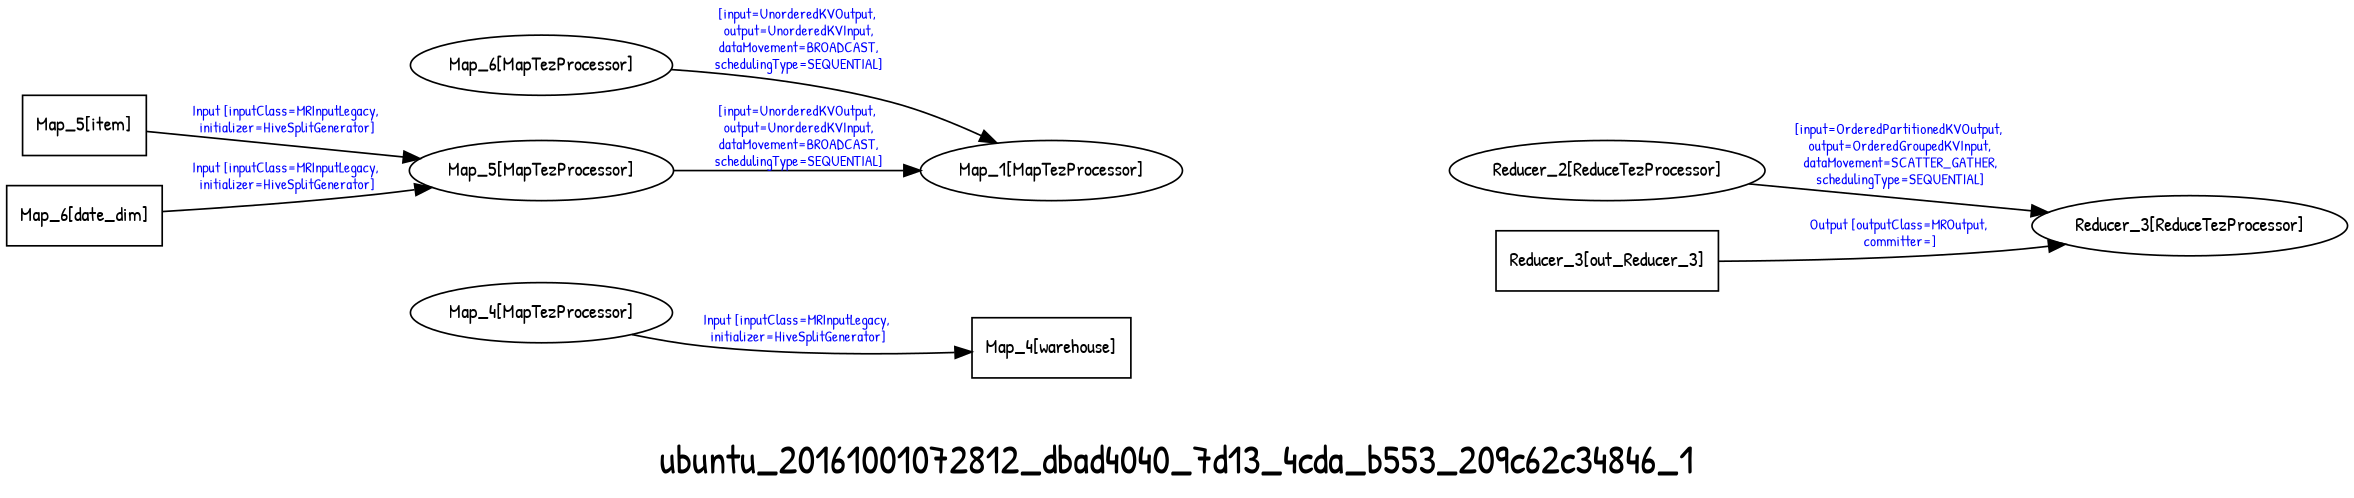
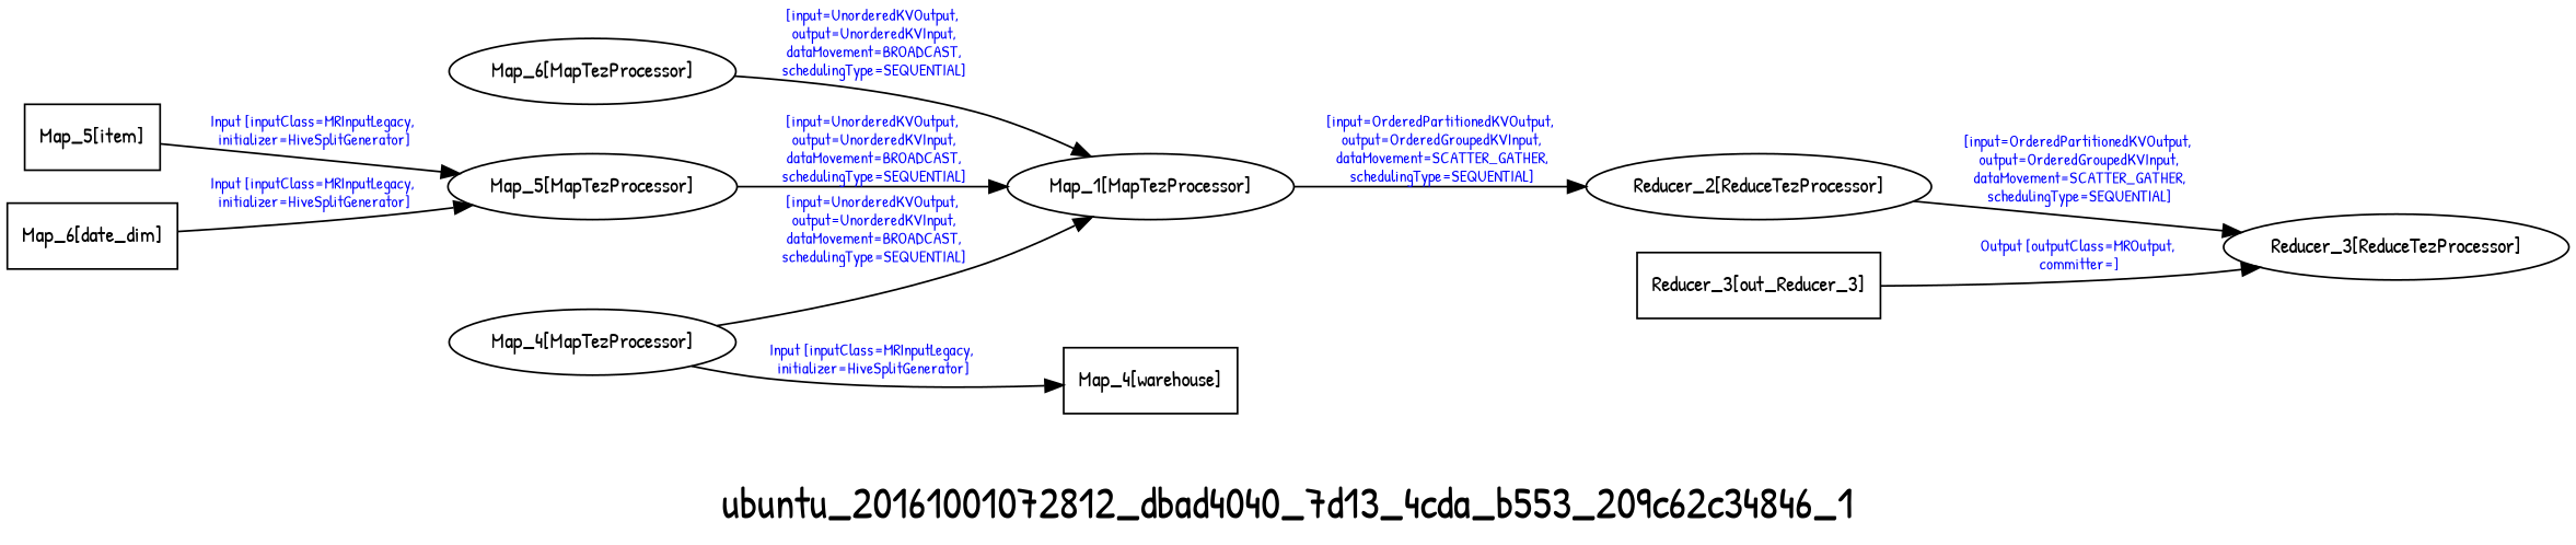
  digraph {
    fontname="Patrick Hand"
    fontsize=24
    label=ubuntu_20161001072812_dbad4040_7d13_4cda_b553_209c62c34846_1
    rankdir=LR
    node [fontname="Patrick Hand" fontsize=12]
    edge [fontcolor=blue fontname="Patrick Hand" fontsize=9]
    n1 [label="Map_5[item]" shape=box]
    n2 [label="Map_5[MapTezProcessor]"]
    n3 [label="Map_1[MapTezProcessor]"]
    n4 [label="Reducer_2[ReduceTezProcessor]"]
    n5 [label="Reducer_3[ReduceTezProcessor]"]
    n6 [label="Map_4[warehouse]" shape=box]
    n7 [label="Map_4[MapTezProcessor]"]
    n8 [label="Reducer_3[out_Reducer_3]" shape=box]
    n9 [label="Map_6[date_dim]" shape=box]
    n10 [label="Map_6[MapTezProcessor]"]
    n1 -> n2 [label="Input [inputClass=MRInputLegacy,\n initializer=HiveSplitGenerator]"]
    n2 -> n3 [label="[input=UnorderedKVOutput,\n output=UnorderedKVInput,\n dataMovement=BROADCAST,\n schedulingType=SEQUENTIAL]"]
+   n3 -> n4 [label="[input=OrderedPartitionedKVOutput,\n output=OrderedGroupedKVInput,\n dataMovement=SCATTER_GATHER,\n schedulingType=SEQUENTIAL]"]
    n4 -> n5 [label="[input=OrderedPartitionedKVOutput,\n output=OrderedGroupedKVInput,\n dataMovement=SCATTER_GATHER,\n schedulingType=SEQUENTIAL]"]
+   n7 -> n3 [label="[input=UnorderedKVOutput,\n output=UnorderedKVInput,\n dataMovement=BROADCAST,\n schedulingType=SEQUENTIAL]"]
    n7 -> n6 [label="Input [inputClass=MRInputLegacy,\n initializer=HiveSplitGenerator]"]
    n8 -> n5 [label="Output [outputClass=MROutput,\n committer=]"]
    n9 -> n2 [label="Input [inputClass=MRInputLegacy,\n initializer=HiveSplitGenerator]"]
    n10 -> n3 [label="[input=UnorderedKVOutput,\n output=UnorderedKVInput,\n dataMovement=BROADCAST,\n schedulingType=SEQUENTIAL]"]
  }
